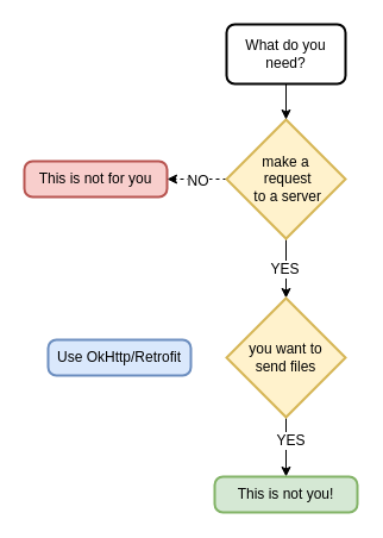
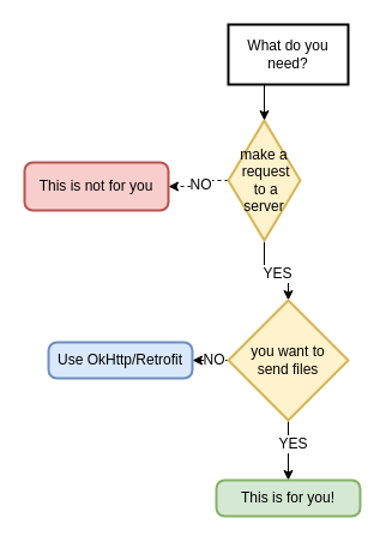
  <mxCell id="0" />
  <mxCell id="1" parent="0" />
  <mxCell id="2" style="edgeStyle=orthogonalEdgeStyle;rounded=0;orthogonalLoop=1;jettySize=auto;html=1;exitX=0;exitY=0.5;exitDx=0;exitDy=0;exitPerimeter=0;entryX=1;entryY=0.5;entryDx=0;entryDy=0;dashed=1;" edge="1" parent="1" source="6" target="9"><mxGeometry relative="1" as="geometry" /></mxCell>
  <mxCell id="3" value="NO" style="text;html=1;align=center;verticalAlign=middle;resizable=0;points=[];;labelBackgroundColor=#ffffff;" vertex="1" connectable="0" parent="2"><mxGeometry y="1" relative="1" as="geometry"><mxPoint as="offset" /></mxGeometry></mxCell>
  <mxCell id="4" style="edgeStyle=orthogonalEdgeStyle;rounded=0;orthogonalLoop=1;jettySize=auto;html=1;exitX=0.5;exitY=1;exitDx=0;exitDy=0;exitPerimeter=0;entryX=0.5;entryY=0;entryDx=0;entryDy=0;entryPerimeter=0;" edge="1" parent="1" source="6" target="14"><mxGeometry relative="1" as="geometry" /></mxCell>
  <mxCell id="5" value="YES" style="text;html=1;align=center;verticalAlign=middle;resizable=0;points=[];;labelBackgroundColor=#ffffff;" vertex="1" connectable="0" parent="4"><mxGeometry y="-2" relative="1" as="geometry"><mxPoint as="offset" /></mxGeometry></mxCell>
- <mxCell id="6" value="make a&lt;br&gt;&amp;nbsp;request&lt;br&gt;&amp;nbsp;to a server" style="strokeWidth=2;html=1;shape=mxgraph.flowchart.decision;whiteSpace=wrap;fillColor=#fff2cc;strokeColor=#d6b656;" vertex="1" parent="1"><mxGeometry x="190" y="100" width="100" height="100" as="geometry" /></mxCell>
+ <mxCell id="6" value="make a&lt;br&gt;&amp;nbsp;request&lt;br&gt;&amp;nbsp;to a server" style="strokeWidth=2;html=1;shape=mxgraph.flowchart.decision;whiteSpace=wrap;fillColor=#fff2cc;strokeColor=#d6b656;" vertex="1" parent="1"><mxGeometry x="190" y="100" width="60" height="100" as="geometry" /></mxCell>
  <mxCell id="7" style="edgeStyle=orthogonalEdgeStyle;rounded=0;orthogonalLoop=1;jettySize=auto;html=1;exitX=0.5;exitY=1;exitDx=0;exitDy=0;entryX=0.5;entryY=0;entryDx=0;entryDy=0;entryPerimeter=0;" edge="1" parent="1" source="8" target="6"><mxGeometry relative="1" as="geometry" /></mxCell>
- <mxCell id="8" value="What do you need?" style="rounded=1;whiteSpace=wrap;html=1;absoluteArcSize=1;arcSize=14;strokeWidth=2;" vertex="1" parent="1"><mxGeometry x="190" y="20" width="100" height="50" as="geometry" /></mxCell>
- <mxCell id="9" value="This is not for you" style="rounded=1;whiteSpace=wrap;html=1;absoluteArcSize=1;arcSize=14;strokeWidth=2;fillColor=#f8cecc;strokeColor=#b85450;" vertex="1" parent="1"><mxGeometry x="20" y="135" width="120" height="30" as="geometry" /></mxCell>
+ <mxCell id="8" value="What do you need?" style="whiteSpace=wrap;html=1;absoluteArcSize=1;arcSize=14;strokeWidth=2;rounded=0;" vertex="1" parent="1"><mxGeometry x="190" y="20" width="100" height="50" as="geometry" /></mxCell>
+ <mxCell id="9" value="This is not for you" style="rounded=1;whiteSpace=wrap;html=1;absoluteArcSize=1;arcSize=14;strokeWidth=2;fillColor=#f8cecc;strokeColor=#b85450;" vertex="1" parent="1"><mxGeometry x="20" y="135" width="120" height="40" as="geometry" /></mxCell>
  <mxCell id="10" style="edgeStyle=orthogonalEdgeStyle;rounded=0;orthogonalLoop=1;jettySize=auto;html=1;exitX=0.5;exitY=1;exitDx=0;exitDy=0;exitPerimeter=0;entryX=0.5;entryY=0;entryDx=0;entryDy=0;" edge="1" parent="1" source="14" target="16"><mxGeometry relative="1" as="geometry" /></mxCell>
  <mxCell id="11" value="YES" style="text;html=1;align=center;verticalAlign=middle;resizable=0;points=[];;labelBackgroundColor=#ffffff;" vertex="1" connectable="0" parent="10"><mxGeometry x="-0.25" y="3" relative="1" as="geometry"><mxPoint as="offset" /></mxGeometry></mxCell>
+ <mxCell id="12" style="edgeStyle=orthogonalEdgeStyle;rounded=0;orthogonalLoop=1;jettySize=auto;html=1;exitX=0;exitY=0.5;exitDx=0;exitDy=0;exitPerimeter=0;entryX=1;entryY=0.5;entryDx=0;entryDy=0;" edge="1" parent="1" source="14" target="15"><mxGeometry relative="1" as="geometry" /></mxCell>
+ <mxCell id="13" value="NO" style="text;html=1;align=center;verticalAlign=middle;resizable=0;points=[];;labelBackgroundColor=#ffffff;" vertex="1" connectable="0" parent="12"><mxGeometry x="-0.16" y="-1" relative="1" as="geometry"><mxPoint as="offset" /></mxGeometry></mxCell>
  <mxCell id="14" value="you want to&lt;br&gt;send files" style="strokeWidth=2;html=1;shape=mxgraph.flowchart.decision;whiteSpace=wrap;fillColor=#fff2cc;strokeColor=#d6b656;" vertex="1" parent="1"><mxGeometry x="190" y="250" width="100" height="100" as="geometry" /></mxCell>
  <mxCell id="15" value="Use OkHttp/Retrofit" style="rounded=1;whiteSpace=wrap;html=1;absoluteArcSize=1;arcSize=14;strokeWidth=2;fillColor=#dae8fc;strokeColor=#6c8ebf;" vertex="1" parent="1"><mxGeometry x="40" y="285" width="120" height="30" as="geometry" /></mxCell>
- <mxCell id="16" value="This is not you!" style="rounded=1;whiteSpace=wrap;html=1;absoluteArcSize=1;arcSize=14;strokeWidth=2;fillColor=#d5e8d4;strokeColor=#82b366;" vertex="1" parent="1"><mxGeometry x="180" y="400" width="120" height="30" as="geometry" /></mxCell>
+ <mxCell id="16" value="This is for you!" style="rounded=1;whiteSpace=wrap;html=1;absoluteArcSize=1;arcSize=14;strokeWidth=2;fillColor=#d5e8d4;strokeColor=#82b366;" vertex="1" parent="1"><mxGeometry x="180" y="400" width="120" height="30" as="geometry" /></mxCell>
